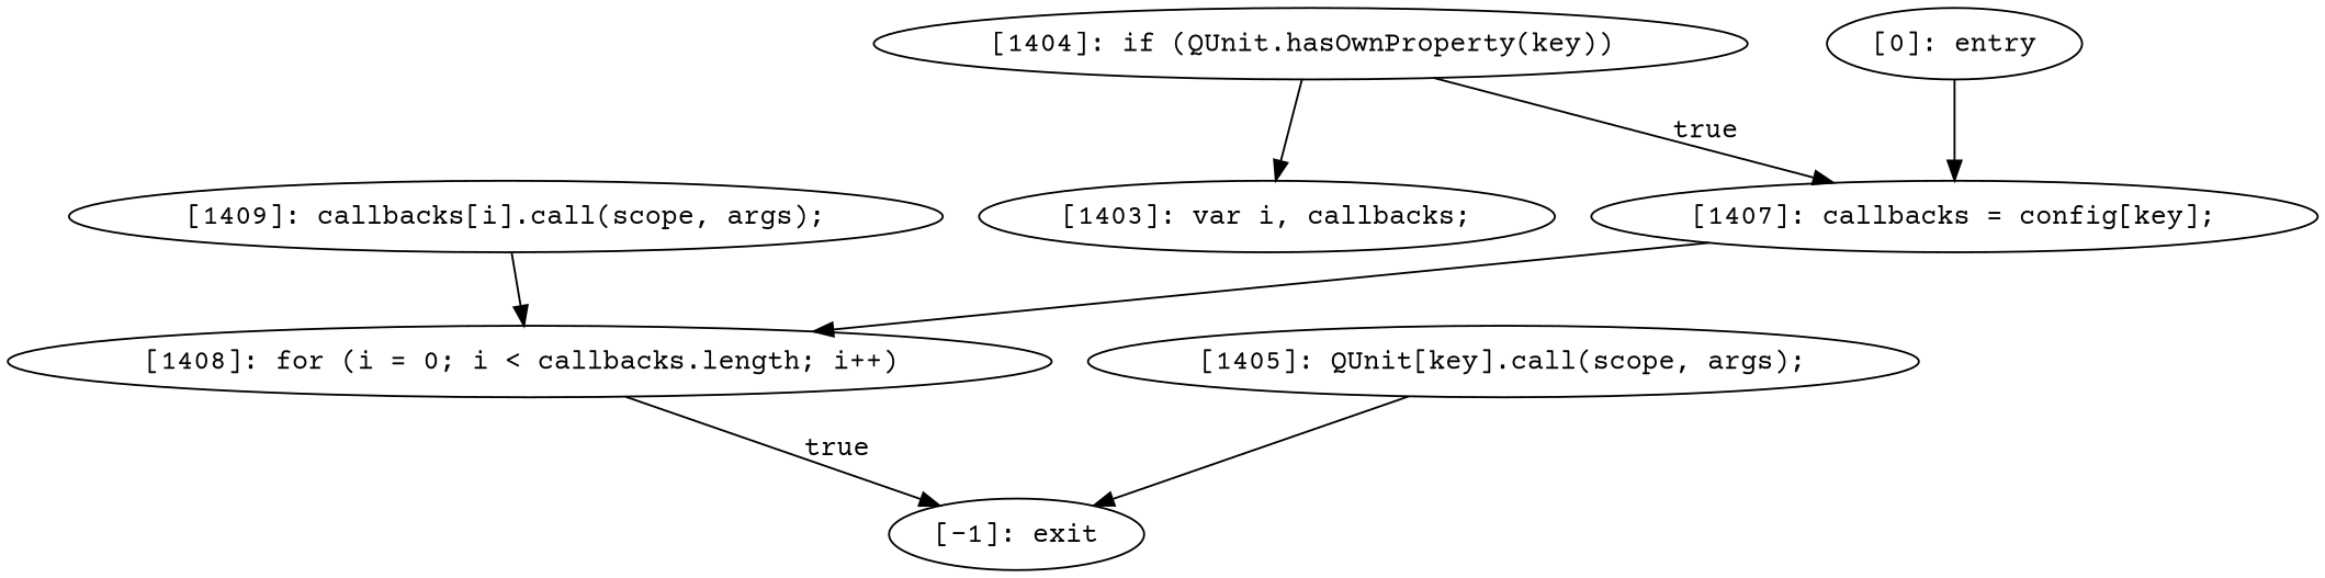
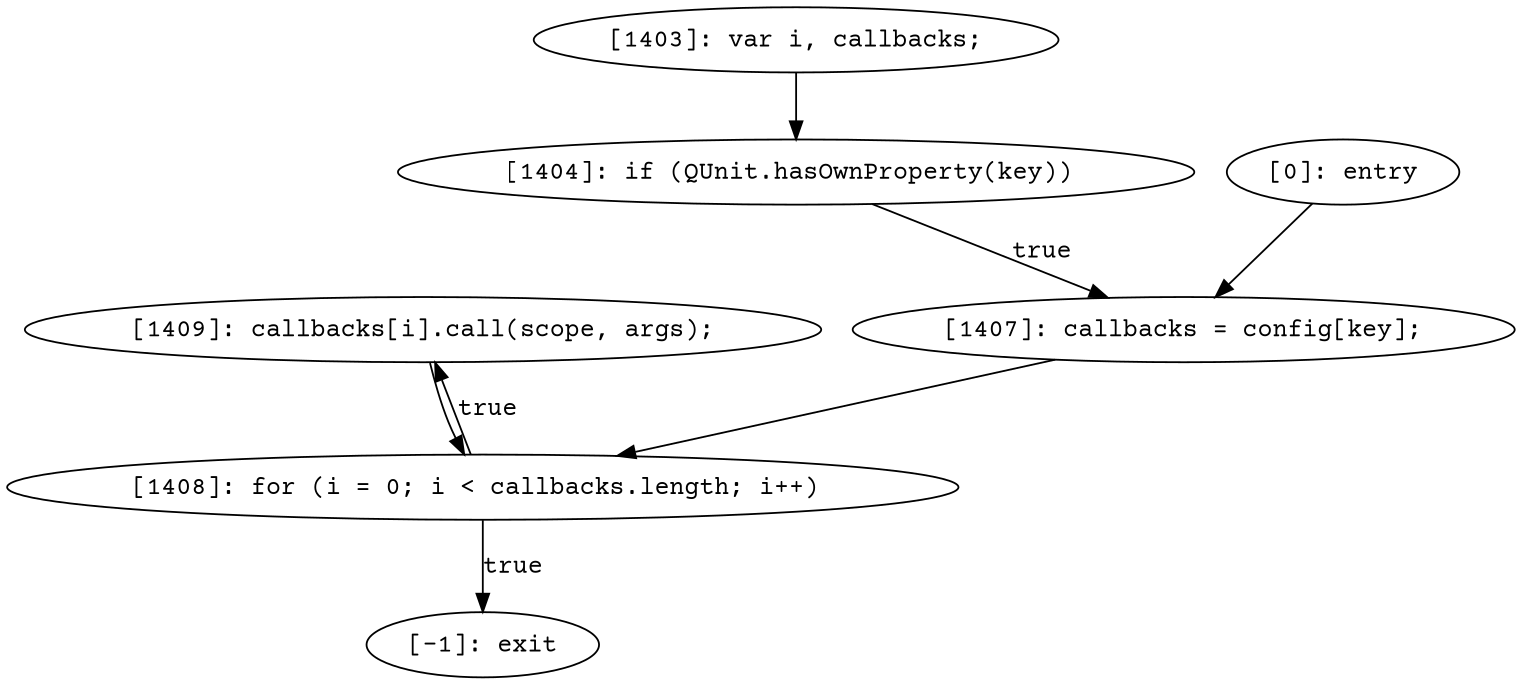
  digraph {
    fontname="Courier Prime"
    node [fontname="Courier Prime"]
    edge [fontname="Courier Prime"]
    n1 [label="[1409]: callbacks[i].call(scope, args);\n"]
    n2 [label="[1408]: for (i = 0; i < callbacks.length; i++) "]
    n3 [label="[-1]: exit"]
-   n4 [label="[1405]: QUnit[key].call(scope, args);\n"]
    n5 [label="[1403]: var i, callbacks;\n"]
    n6 [label="[1404]: if (QUnit.hasOwnProperty(key)) "]
    n7 [label="[1407]: callbacks = config[key];\n"]
    n8 [label="[0]: entry"]
    n1 -> n2
+   n2 -> n1 [label=true]
    n2 -> n3 [label=true]
-   n4 -> n3
-   n6 -> n5
+   n5 -> n6
    n6 -> n7 [label=true]
    n7 -> n2
    n8 -> n7
  }
